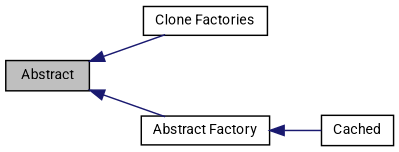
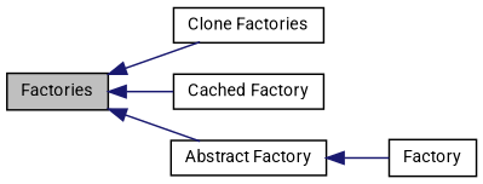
  digraph {
    fontname=Roboto
    rankdir=LR
    node [color=black fontname=Roboto fontsize=10 shape=record]
    edge [color=midnightblue dir=back fontname=Roboto fontsize=8 labelfontname="FreeSans.ttf" labelfontsize=8 shape=plaintext style=solid]
    n1 [height=0.2 label="Clone Factories" width=0.4]
-   n3 [fillcolor=grey75 fontcolor=black height=0.2 label=Abstract style=filled width=0.4]
+   n2 [height=0.2 label="Cached Factory" width=0.4]
+   n3 [fillcolor=grey75 fontcolor=black height=0.2 label=Factories style=filled width=0.4]
    n4 [height=0.2 label="Abstract Factory" width=0.4]
-   n5 [height=0.2 label=Cached width=0.4]
+   n5 [height=0.2 label=Factory width=0.4]
    n3 -> n1
+   n3 -> n2
    n3 -> n4
    n4 -> n5
  }
